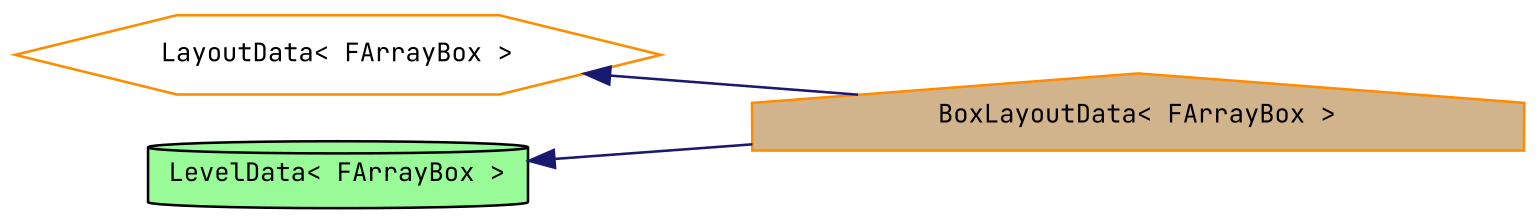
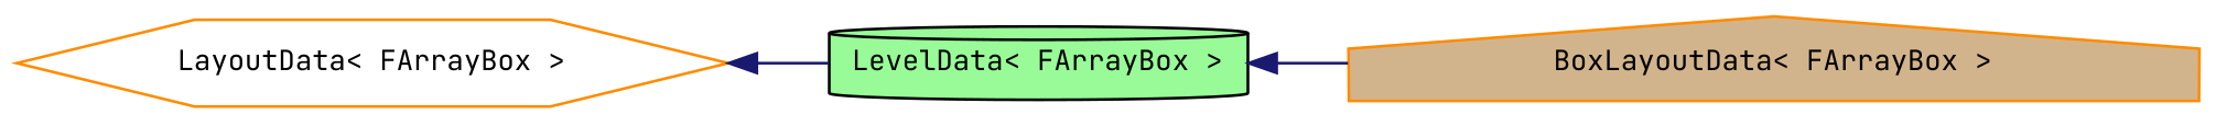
  digraph {
    fontname="JetBrains Mono"
    rankdir=LR
    node [color=darkorange fontname="JetBrains Mono" fontsize=10 style=filled]
    edge [color=midnightblue dir=back fontname="JetBrains Mono" fontsize=10 labelfontname=Helvetica labelfontsize=10 style=solid]
    n1 [fillcolor=white height=0.2 label="LayoutData\< FArrayBox \>" shape=hexagon width=0.4]
    n2 [fillcolor=tan height=0.2 label="BoxLayoutData\< FArrayBox \>" shape=house width=0.4]
    n3 [color=black fillcolor=palegreen height=0.2 label="LevelData\< FArrayBox \>" shape=cylinder width=0.4]
-   n1 -> n2
+   n1 -> n3
    n3 -> n2
  }
